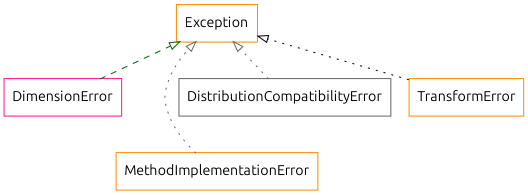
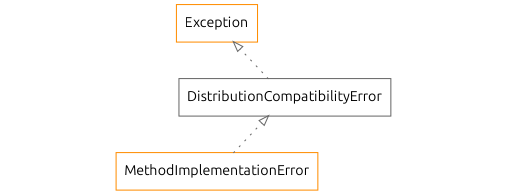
  digraph {
    fontname=Ubuntu
    rankdir=BT
    node [color=darkorange fontname=Ubuntu shape=record]
    edge [arrowhead=empty arrowtail=none color=gray40 fontname=Ubuntu style=dotted]
-   n1 [color=deeppink label=DimensionError]
    n2 [label=Exception]
    n3 [color=gray40 label=DistributionCompatibilityError]
    n4 [label=MethodImplementationError]
-   n5 [label=TransformError]
-   n1 -> n2 [color=darkgreen style=dashed]
    n3 -> n2
-   n4 -> n2
-   n5 -> n2 [color=black]
+   n4 -> n3
  }
